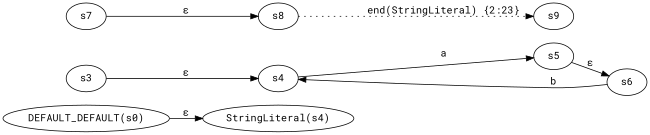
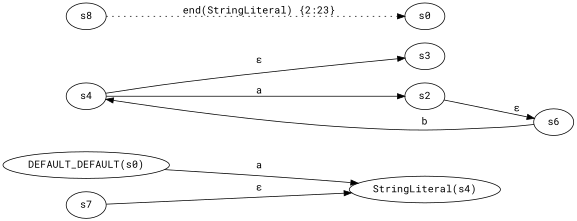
  digraph {
    fontname="Roboto Mono"
    rankdir=LR
    node [fontname="Roboto Mono"]
    edge [fontname="Roboto Mono"]
    n1 [label="DEFAULT_DEFAULT(s0)"]
    n2 [label="StringLiteral(s4)"]
    s3
    s4
-   s5
+   s5 [label=s2]
    s6
    s7
    s8
-   s9
-   n1 -> n2 [label="ε"]
-   s3 -> s4 [label="ε"]
+   s9 [label=s0]
+   n1 -> n2 [label=a]
+   s4 -> s3 [label="ε"]
    s4 -> s5 [label=a]
    s5 -> s6 [label="ε"]
    s6 -> s4 [label=b]
-   s7 -> s8 [label="ε"]
+   s7 -> n2 [label="ε"]
    s8 -> s9 [label="end(StringLiteral) {2:23}" style=dotted]
  }
